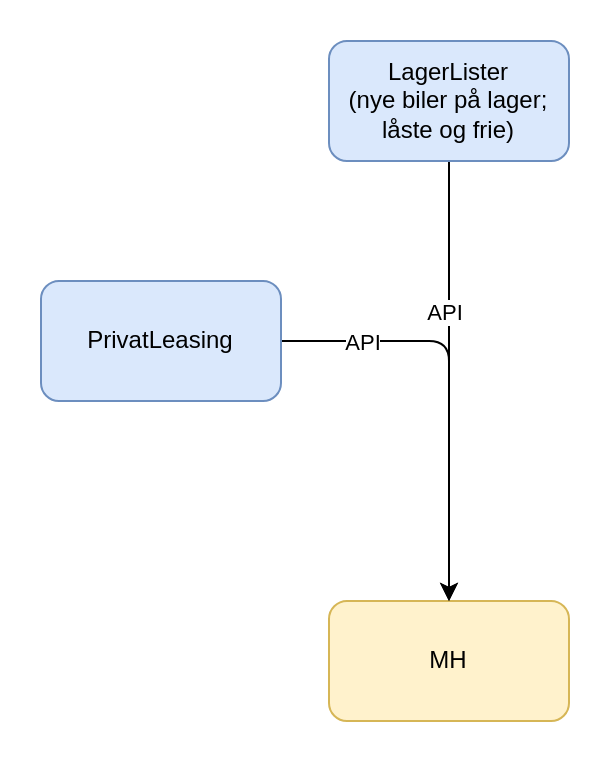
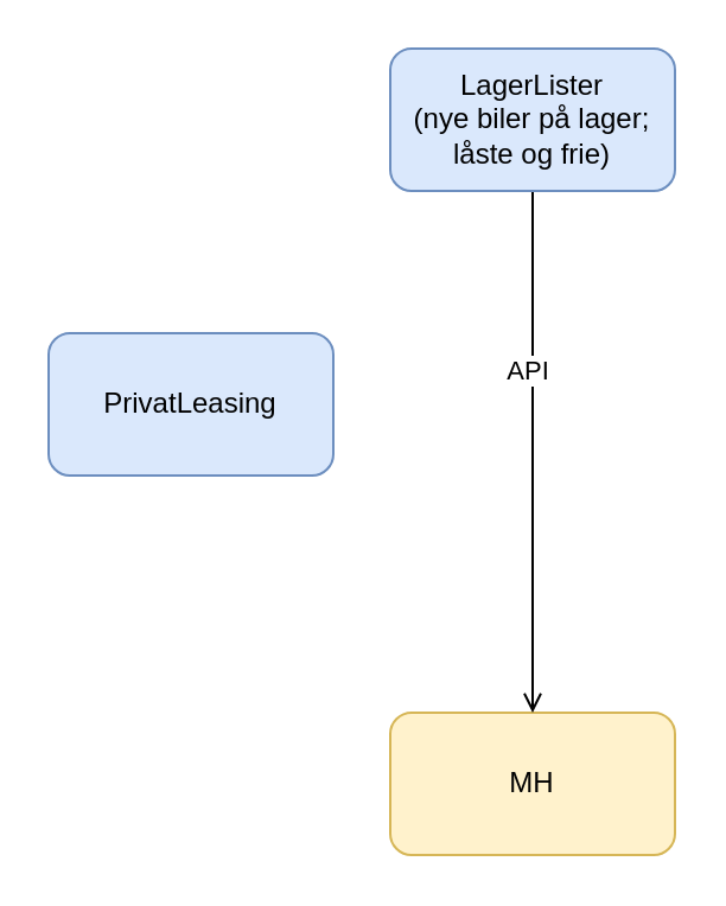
  <mxCell id="0" />
  <mxCell id="1" parent="0" />
  <mxCell id="2" value="MH" style="rounded=1;whiteSpace=wrap;html=1;fillColor=#fff2cc;strokeColor=#d6b656;" parent="1" vertex="1"><mxGeometry x="164" y="300" width="120" height="60" as="geometry" /></mxCell>
- <mxCell id="3" style="edgeStyle=orthogonalEdgeStyle;rounded=1;orthogonalLoop=1;jettySize=auto;html=1;entryX=0.5;entryY=0;entryDx=0;entryDy=0;curved=0;" parent="1" source="5" target="2" edge="1"><mxGeometry relative="1" as="geometry" /></mxCell>
- <mxCell id="4" value="API" style="edgeLabel;html=1;align=center;verticalAlign=middle;resizable=0;points=[];" vertex="1" connectable="0" parent="3"><mxGeometry x="-0.673" y="-3" relative="1" as="geometry"><mxPoint x="5" y="-3" as="offset" /></mxGeometry></mxCell>
  <mxCell id="5" value="PrivatLeasing" style="rounded=1;whiteSpace=wrap;html=1;fillColor=#dae8fc;strokeColor=#6c8ebf;" parent="1" vertex="1"><mxGeometry x="20" y="140" width="120" height="60" as="geometry" /></mxCell>
- <mxCell id="6" style="edgeStyle=orthogonalEdgeStyle;rounded=1;orthogonalLoop=1;jettySize=auto;html=1;entryX=0.5;entryY=0;entryDx=0;entryDy=0;curved=0;" parent="1" source="8" target="2" edge="1"><mxGeometry relative="1" as="geometry" /></mxCell>
+ <mxCell id="6" style="edgeStyle=orthogonalEdgeStyle;rounded=1;orthogonalLoop=1;jettySize=auto;html=1;entryX=0.5;entryY=0;entryDx=0;entryDy=0;curved=0;endArrow=open;" parent="1" source="8" target="2" edge="1"><mxGeometry relative="1" as="geometry" /></mxCell>
  <mxCell id="7" value="API" style="edgeLabel;html=1;align=center;verticalAlign=middle;resizable=0;points=[];" vertex="1" connectable="0" parent="6"><mxGeometry x="-0.32" y="-3" relative="1" as="geometry"><mxPoint as="offset" /></mxGeometry></mxCell>
  <mxCell id="8" value="LagerLister&lt;div&gt;(nye biler på lager; låste og frie)&lt;/div&gt;" style="rounded=1;whiteSpace=wrap;html=1;fillColor=#dae8fc;strokeColor=#6c8ebf;" parent="1" vertex="1"><mxGeometry x="164" y="20" width="120" height="60" as="geometry" /></mxCell>
